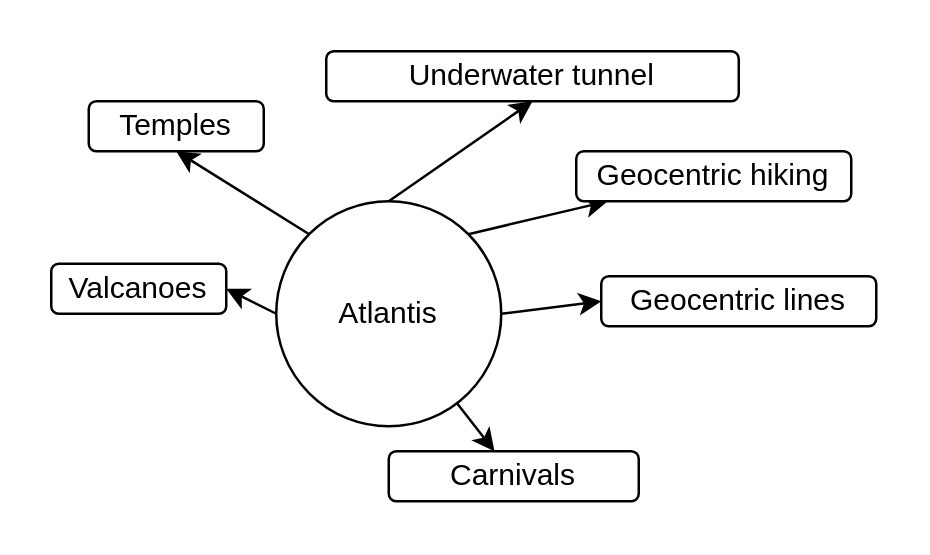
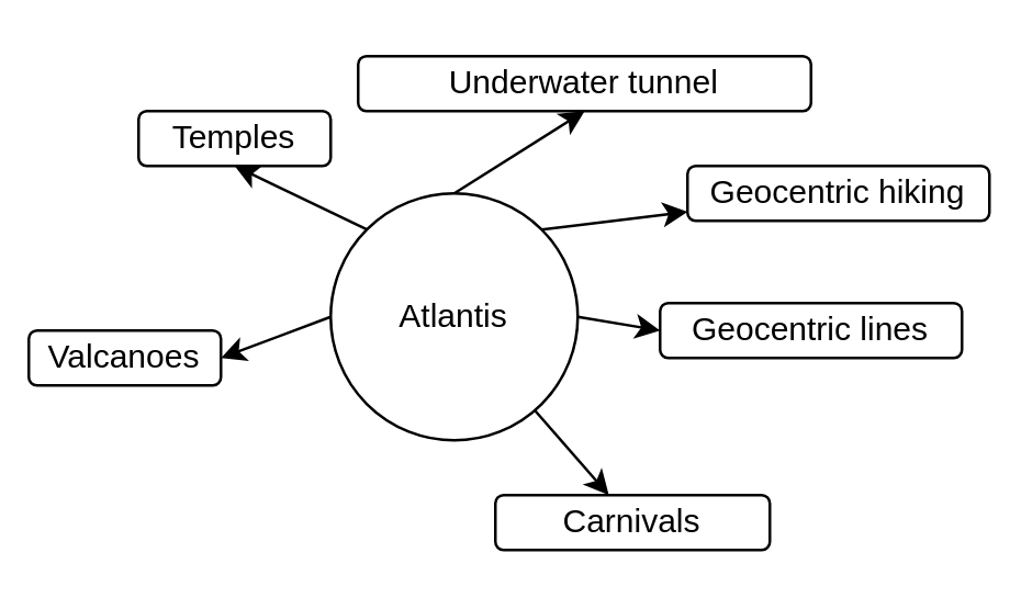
  <mxCell id="0" />
  <mxCell id="1" parent="0" />
  <mxCell id="2" style="rounded=0;orthogonalLoop=1;jettySize=auto;html=1;exitX=0.5;exitY=0;exitDx=0;exitDy=0;entryX=0.5;entryY=1;entryDx=0;entryDy=0;" edge="1" parent="1" source="8" target="11"><mxGeometry relative="1" as="geometry" /></mxCell>
  <mxCell id="3" style="edgeStyle=none;rounded=0;orthogonalLoop=1;jettySize=auto;html=1;exitX=0;exitY=0;exitDx=0;exitDy=0;entryX=0.5;entryY=1;entryDx=0;entryDy=0;" edge="1" parent="1" source="8" target="9"><mxGeometry relative="1" as="geometry" /></mxCell>
  <mxCell id="4" style="edgeStyle=none;rounded=0;orthogonalLoop=1;jettySize=auto;html=1;exitX=1;exitY=0;exitDx=0;exitDy=0;" edge="1" parent="1" source="8" target="12"><mxGeometry relative="1" as="geometry" /></mxCell>
  <mxCell id="5" style="edgeStyle=none;rounded=0;orthogonalLoop=1;jettySize=auto;html=1;exitX=1;exitY=0.5;exitDx=0;exitDy=0;entryX=0;entryY=0.5;entryDx=0;entryDy=0;" edge="1" parent="1" source="8" target="13"><mxGeometry relative="1" as="geometry" /></mxCell>
  <mxCell id="6" style="edgeStyle=none;rounded=0;orthogonalLoop=1;jettySize=auto;html=1;exitX=0;exitY=0.5;exitDx=0;exitDy=0;entryX=1;entryY=0.5;entryDx=0;entryDy=0;" edge="1" parent="1" source="8" target="10"><mxGeometry relative="1" as="geometry" /></mxCell>
  <mxCell id="7" value="" style="edgeStyle=none;rounded=0;orthogonalLoop=1;jettySize=auto;html=1;" edge="1" parent="1" source="8" target="15"><mxGeometry relative="1" as="geometry" /></mxCell>
- <mxCell id="8" value="Atlantis" style="ellipse;whiteSpace=wrap;html=1;aspect=fixed;" vertex="1" parent="1"><mxGeometry x="110" y="80" width="90" height="90" as="geometry" /></mxCell>
- <mxCell id="9" value="Temples" style="rounded=1;whiteSpace=wrap;html=1;" vertex="1" parent="1"><mxGeometry x="35" y="40" width="70" height="20" as="geometry" /></mxCell>
- <mxCell id="10" value="Valcanoes" style="rounded=1;whiteSpace=wrap;html=1;" vertex="1" parent="1"><mxGeometry x="20" y="105" width="70" height="20" as="geometry" /></mxCell>
+ <mxCell id="8" value="Atlantis" style="ellipse;whiteSpace=wrap;html=1;aspect=fixed;" vertex="1" parent="1"><mxGeometry x="120" y="70" width="90" height="90" as="geometry" /></mxCell>
+ <mxCell id="9" value="Temples" style="rounded=1;whiteSpace=wrap;html=1;" vertex="1" parent="1"><mxGeometry x="50" y="40" width="70" height="20" as="geometry" /></mxCell>
+ <mxCell id="10" value="Valcanoes" style="rounded=1;whiteSpace=wrap;html=1;" vertex="1" parent="1"><mxGeometry x="10" y="120" width="70" height="20" as="geometry" /></mxCell>
  <mxCell id="11" value="Underwater tunnel" style="rounded=1;whiteSpace=wrap;html=1;" vertex="1" parent="1"><mxGeometry x="130" y="20" width="165" height="20" as="geometry" /></mxCell>
- <mxCell id="12" value="Geocentric hiking" style="rounded=1;whiteSpace=wrap;html=1;" vertex="1" parent="1"><mxGeometry x="230" y="60" width="110" height="20" as="geometry" /></mxCell>
+ <mxCell id="12" value="Geocentric hiking" style="rounded=1;whiteSpace=wrap;html=1;" vertex="1" parent="1"><mxGeometry x="250" y="60" width="110" height="20" as="geometry" /></mxCell>
  <mxCell id="13" value="Geocentric lines" style="rounded=1;whiteSpace=wrap;html=1;" vertex="1" parent="1"><mxGeometry x="240" y="110" width="110" height="20" as="geometry" /></mxCell>
  <mxCell id="14" style="edgeStyle=orthogonalEdgeStyle;rounded=0;orthogonalLoop=1;jettySize=auto;html=1;exitX=0.5;exitY=1;exitDx=0;exitDy=0;" edge="1" parent="1" source="9" target="9"><mxGeometry relative="1" as="geometry" /></mxCell>
- <mxCell id="15" value="Carnivals" style="rounded=1;whiteSpace=wrap;html=1;" vertex="1" parent="1"><mxGeometry x="155" y="180" width="100" height="20" as="geometry" /></mxCell>
+ <mxCell id="15" value="Carnivals" style="rounded=1;whiteSpace=wrap;html=1;" vertex="1" parent="1"><mxGeometry x="180" y="180" width="100" height="20" as="geometry" /></mxCell>
